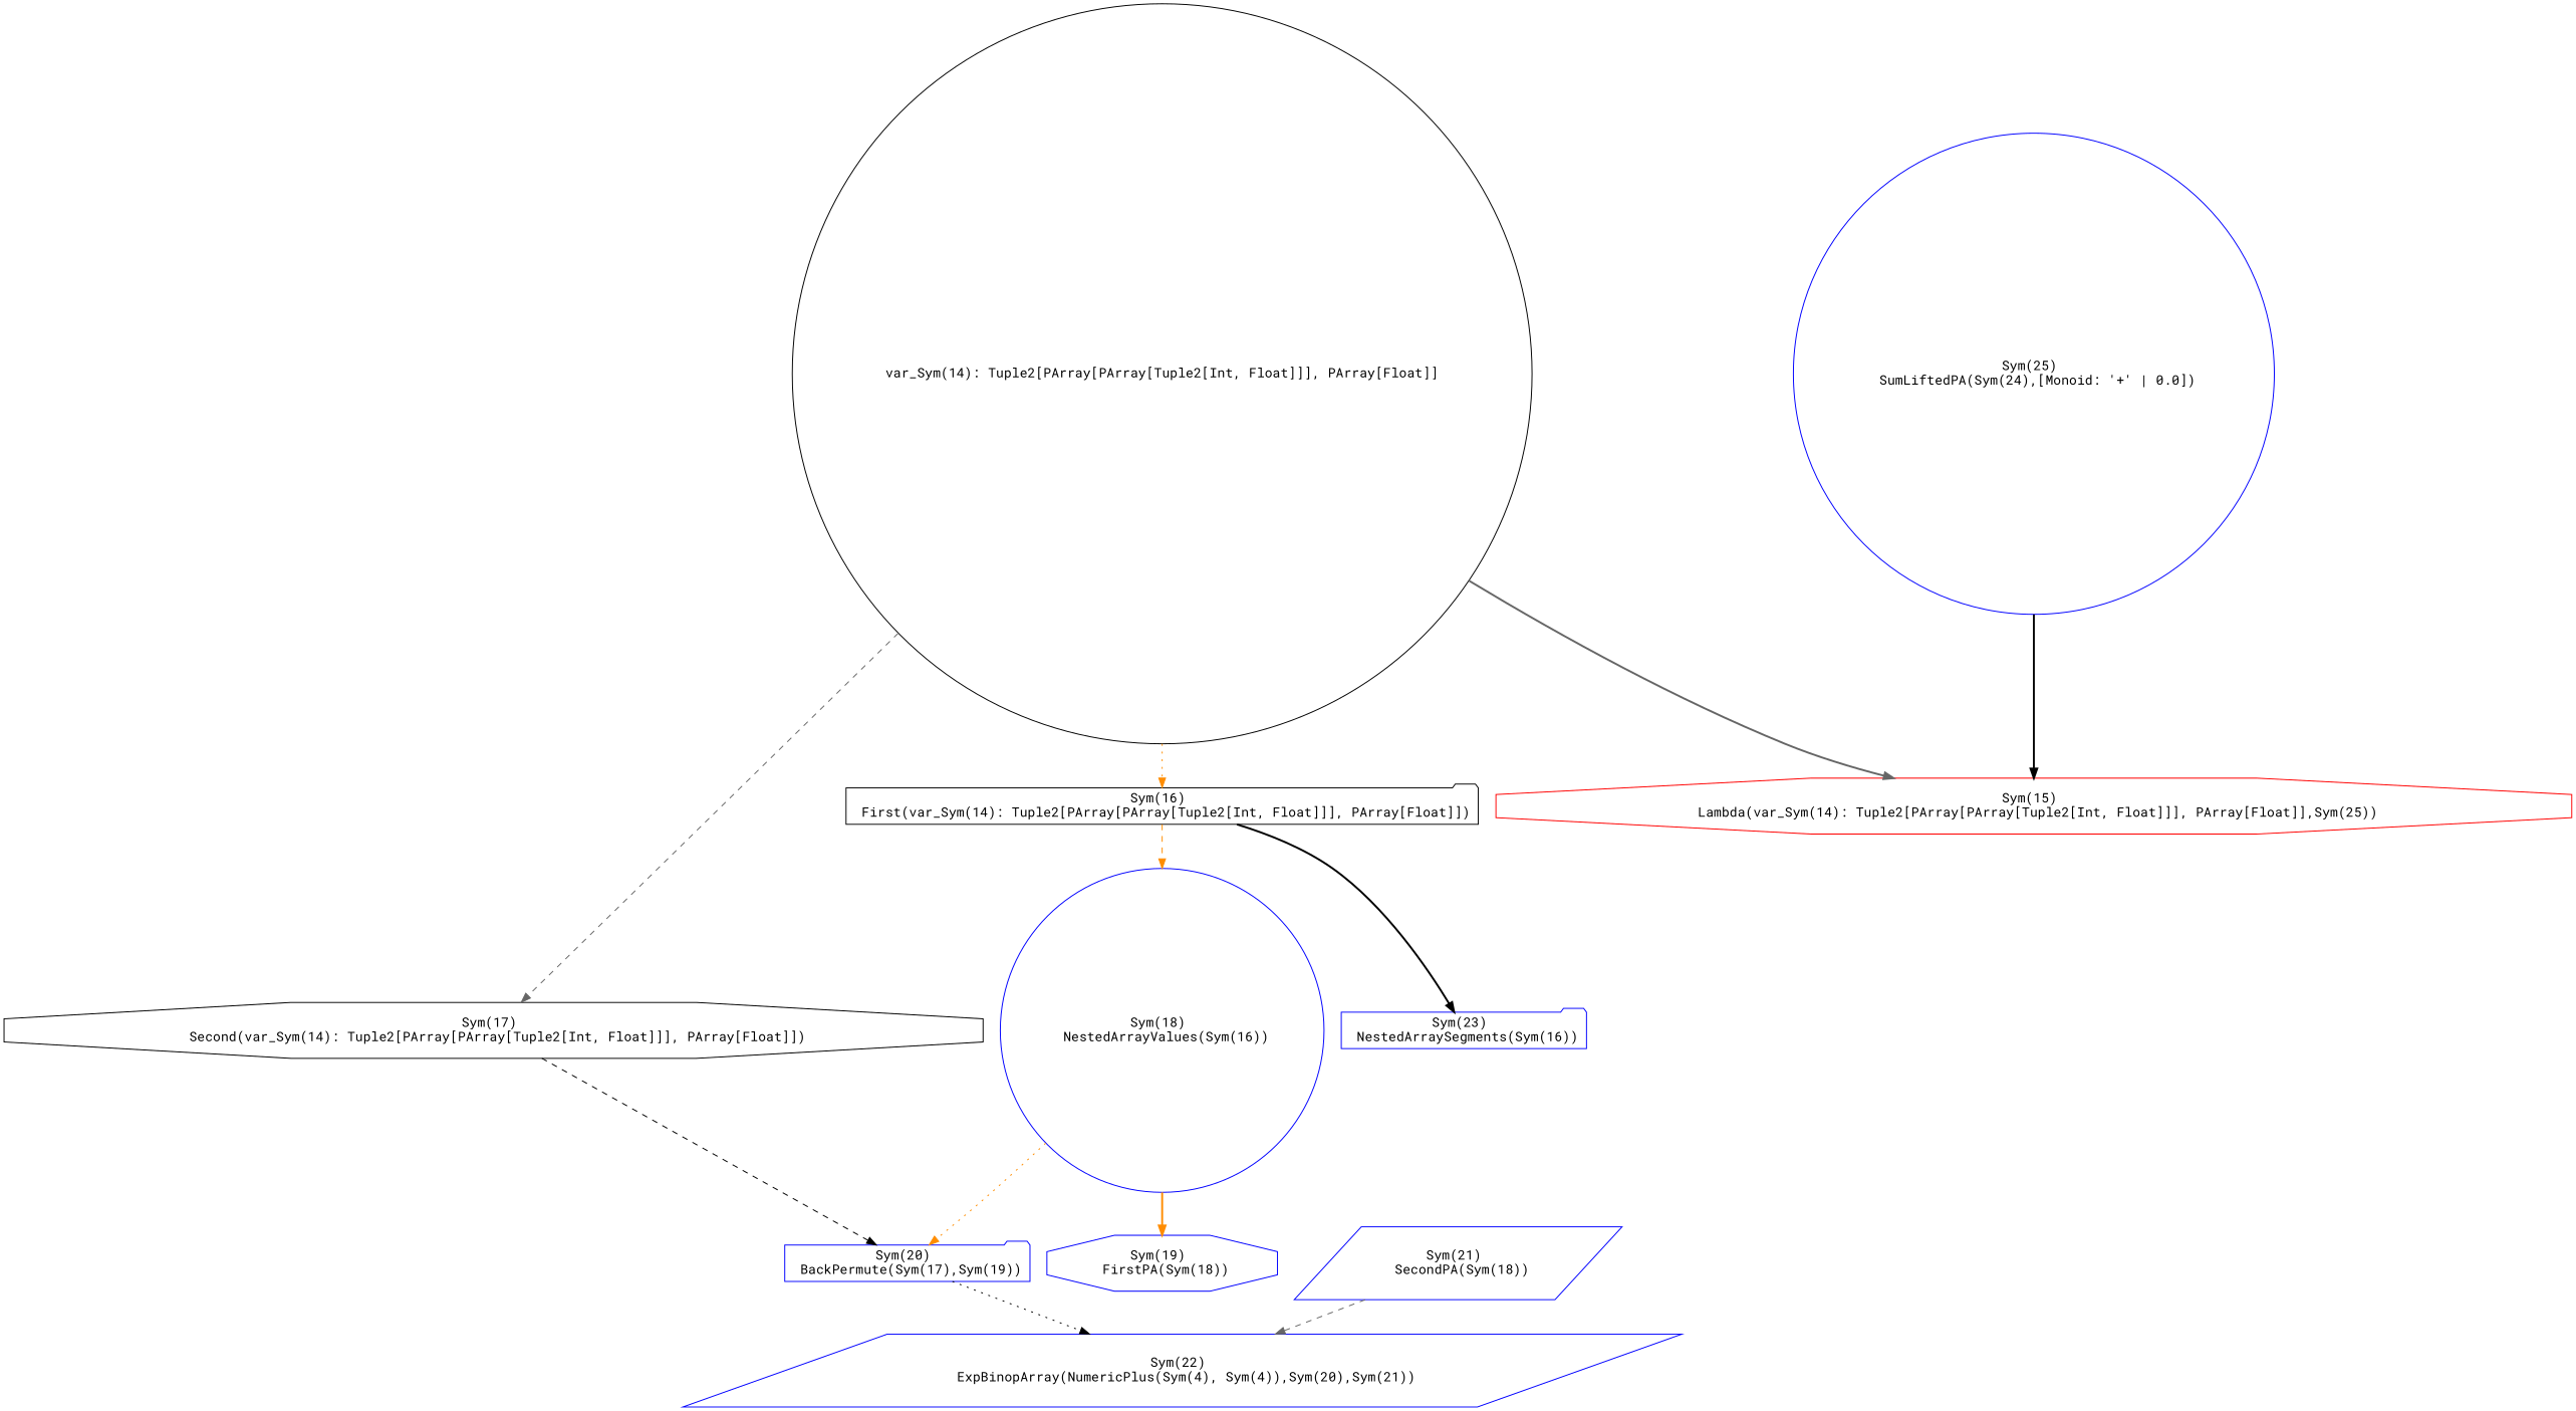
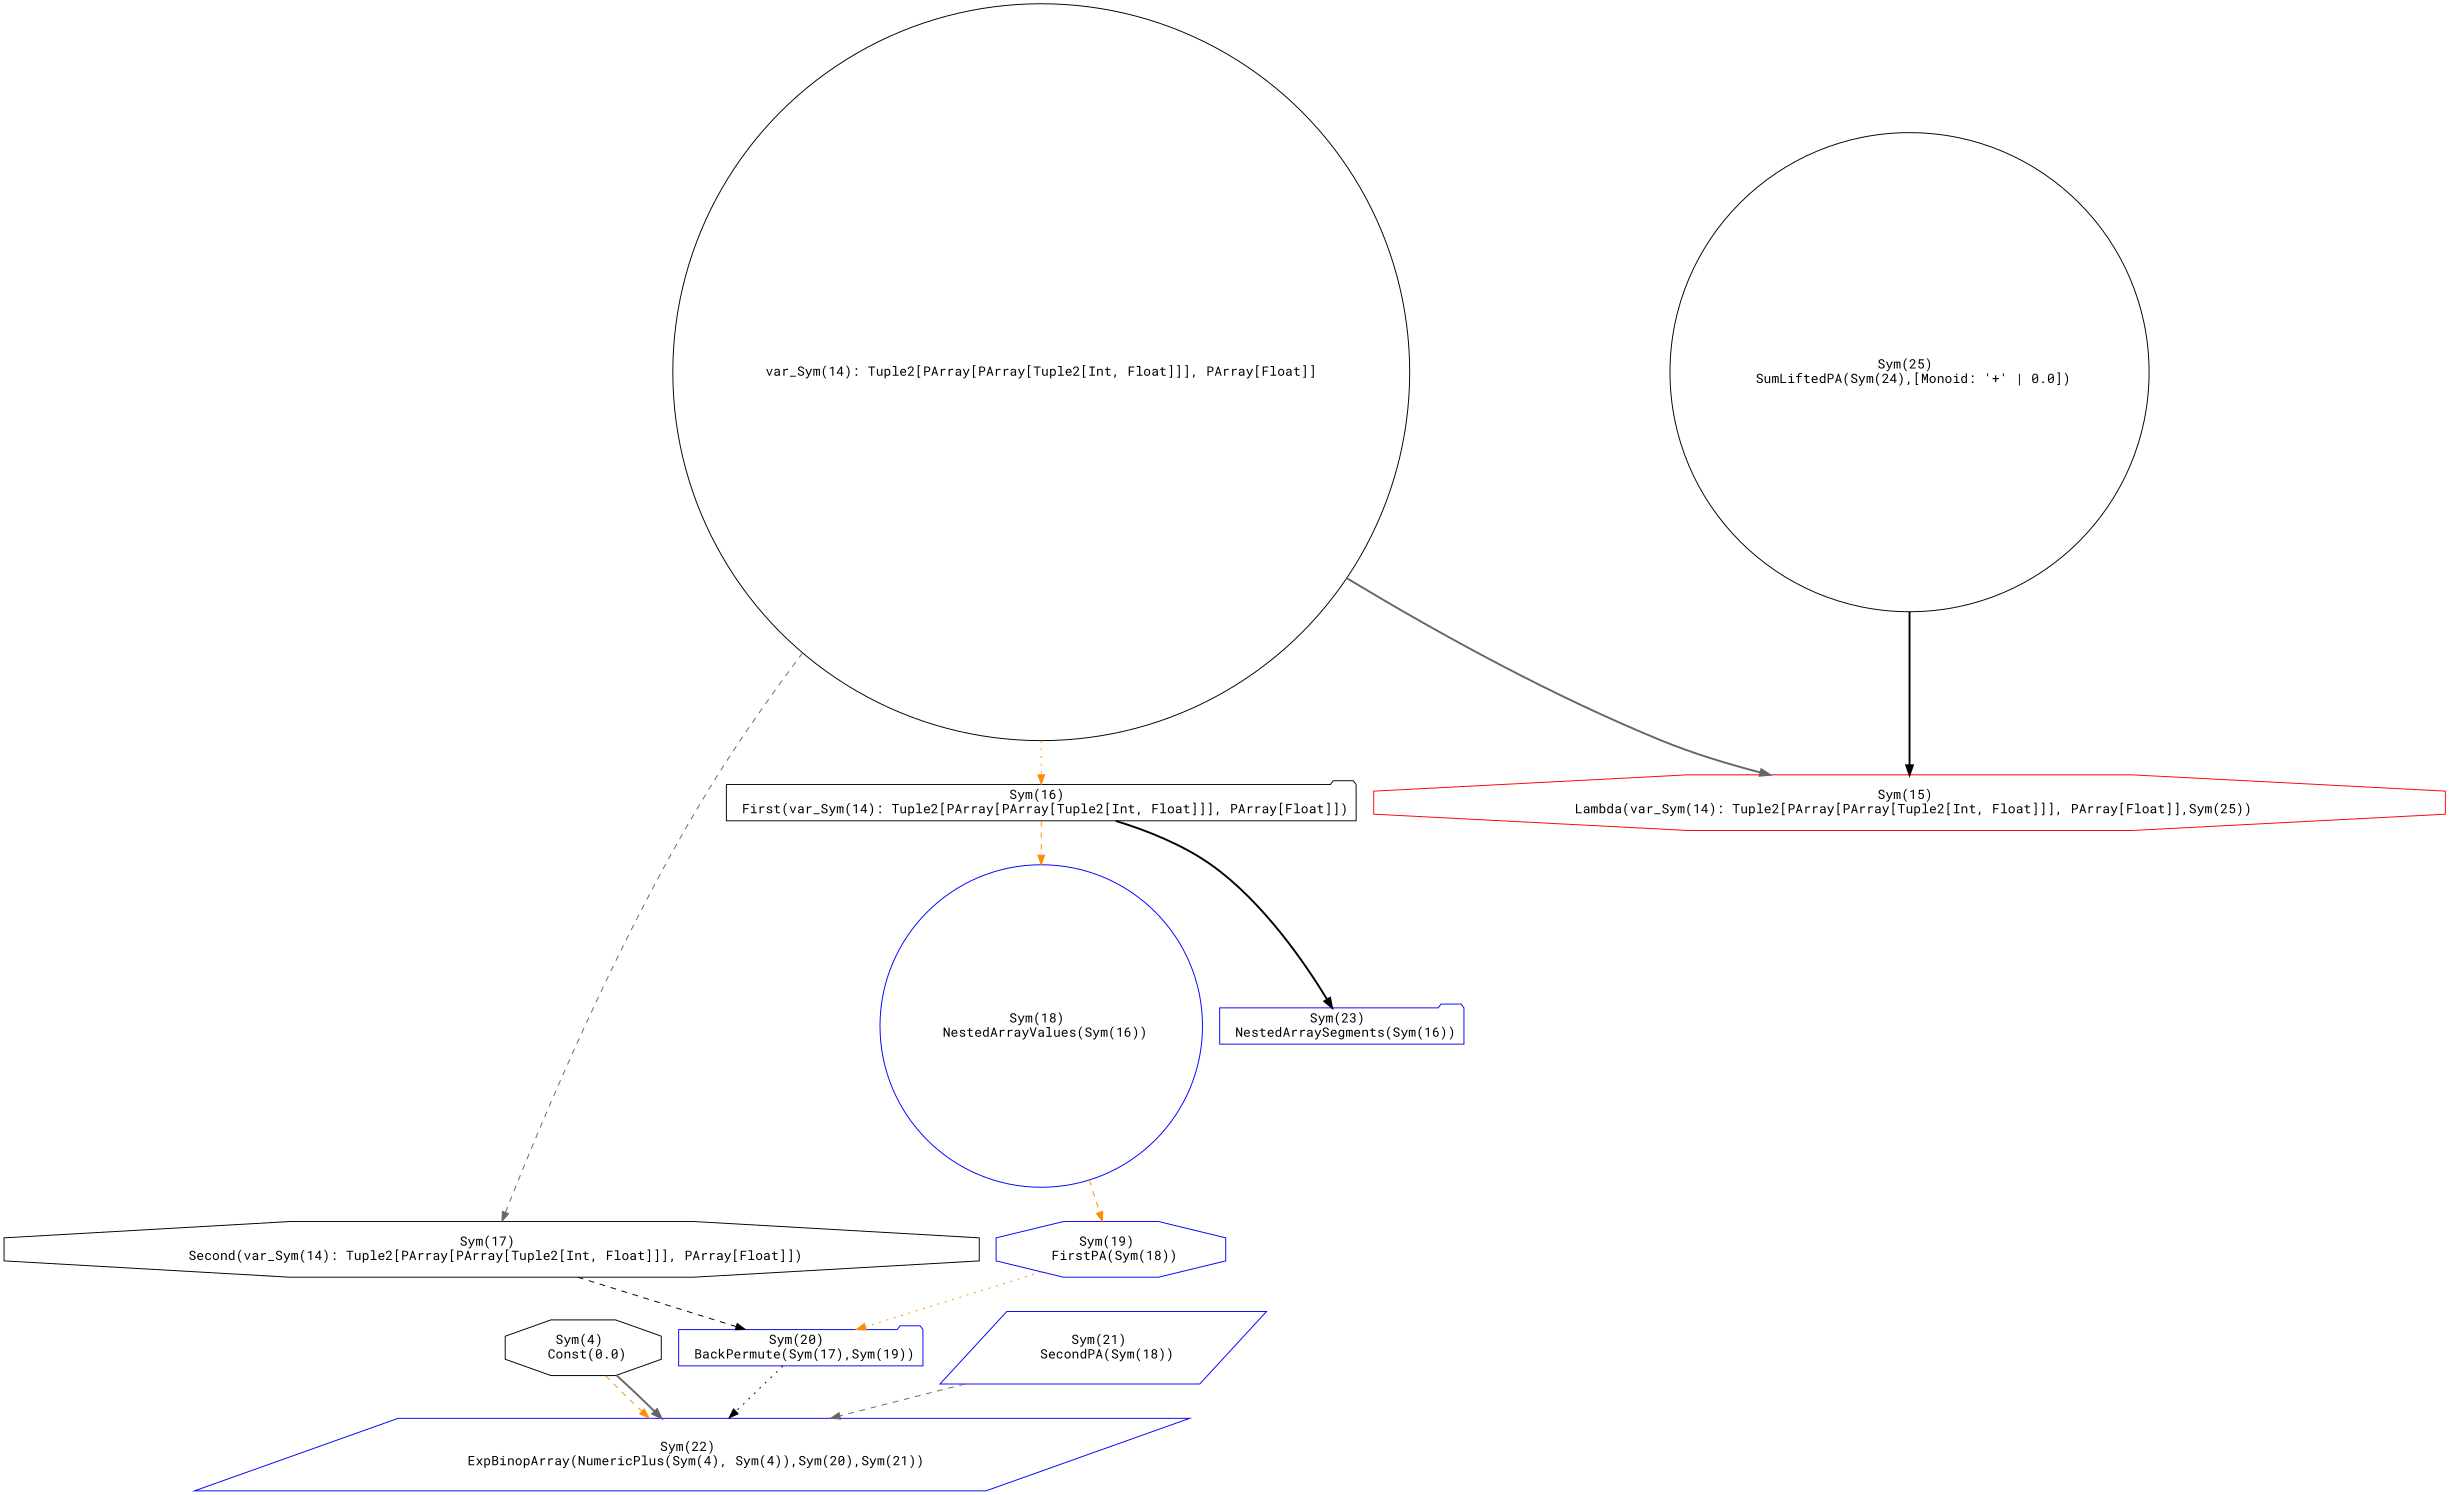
  digraph {
    fontname="Roboto Mono"
    node [fontname="Roboto Mono" shape=octagon color=blue]
    edge [color=darkorange fontname="Roboto Mono" style=dashed]
+   n1 [label="Sym(4) \n Const(0.0)" color=""]
    n2 [label="Sym(22) \n ExpBinopArray(NumericPlus(Sym(4), Sym(4)),Sym(20),Sym(21))" shape=parallelogram]
    n3 [label="Sym(17) \n Second(var_Sym(14): Tuple2[PArray[PArray[Tuple2[Int, Float]]], PArray[Float]])" color=""]
    n4 [label="Sym(20) \n BackPermute(Sym(17),Sym(19))" shape=folder]
    "var_Sym(14): Tuple2[PArray[PArray[Tuple2[Int, Float]]], PArray[Float]]" [shape=circle color=""]
    n6 [label="Sym(16) \n First(var_Sym(14): Tuple2[PArray[PArray[Tuple2[Int, Float]]], PArray[Float]])" shape=folder color=""]
    n7 [color=red label="Sym(15) \n Lambda(var_Sym(14): Tuple2[PArray[PArray[Tuple2[Int, Float]]], PArray[Float]],Sym(25))"]
    n8 [label="Sym(18) \n NestedArrayValues(Sym(16))" shape=circle]
    n9 [label="Sym(23) \n NestedArraySegments(Sym(16))" shape=folder]
    n10 [label="Sym(19) \n FirstPA(Sym(18))"]
    n11 [label="Sym(21) \n SecondPA(Sym(18))" shape=parallelogram]
-   n12 [label="Sym(25) \n SumLiftedPA(Sym(24),[Monoid: '+' | 0.0])" shape=circle]
+   n12 [color=black label="Sym(25) \n SumLiftedPA(Sym(24),[Monoid: '+' | 0.0])" shape=circle]
+   n1 -> n2
+   n1 -> n2 [color=gray40 style=bold]
    n3 -> n4 [color=black]
    n4 -> n2 [color=black style=dotted]
    "var_Sym(14): Tuple2[PArray[PArray[Tuple2[Int, Float]]], PArray[Float]]" -> n3 [color=gray40]
    "var_Sym(14): Tuple2[PArray[PArray[Tuple2[Int, Float]]], PArray[Float]]" -> n6 [style=dotted]
    "var_Sym(14): Tuple2[PArray[PArray[Tuple2[Int, Float]]], PArray[Float]]" -> n7 [color=gray40 style=bold]
    n6 -> n8
    n6 -> n9 [color=black style=bold]
-   n8 -> n10 [style=bold]
-   n8 -> n4 [style=dotted]
+   n8 -> n10
+   n10 -> n4 [style=dotted]
    n11 -> n2 [color=gray40]
    n12 -> n7 [color=black style=bold]
  }
